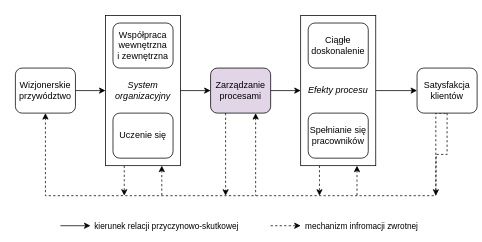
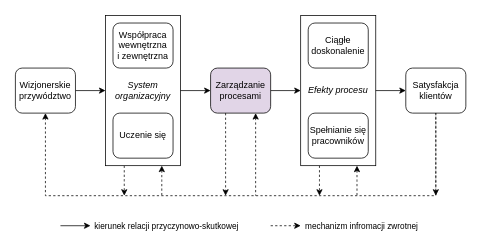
  <mxCell id="0" />
  <mxCell id="1" parent="0" />
  <mxCell id="2" style="edgeStyle=orthogonalEdgeStyle;rounded=0;orthogonalLoop=1;jettySize=auto;html=1;exitX=1;exitY=0.5;exitDx=0;exitDy=0;entryX=0;entryY=0.5;entryDx=0;entryDy=0;" edge="1" parent="1" source="4" target="8"><mxGeometry relative="1" as="geometry" /></mxCell>
  <mxCell id="3" style="edgeStyle=orthogonalEdgeStyle;rounded=0;orthogonalLoop=1;jettySize=auto;html=1;exitX=0.5;exitY=1;exitDx=0;exitDy=0;entryX=0.5;entryY=1;entryDx=0;entryDy=0;startArrow=classic;startFill=1;endArrow=none;endFill=0;dashed=1;" edge="1" parent="1" source="4" target="22"><mxGeometry relative="1" as="geometry"><Array as="points"><mxPoint x="60" y="260" /><mxPoint x="580" y="260" /></Array></mxGeometry></mxCell>
  <mxCell id="4" value="Wizjonerskie przywództwo" style="rounded=1;whiteSpace=wrap;html=1;" vertex="1" parent="1"><mxGeometry x="20" y="90" width="80" height="60" as="geometry" /></mxCell>
  <mxCell id="5" value="" style="group" vertex="1" connectable="0" parent="1"><mxGeometry x="140" y="20" width="100" height="200" as="geometry" /></mxCell>
  <mxCell id="6" style="edgeStyle=orthogonalEdgeStyle;rounded=0;orthogonalLoop=1;jettySize=auto;html=1;exitX=0.75;exitY=1;exitDx=0;exitDy=0;dashed=1;startArrow=classic;startFill=1;endArrow=none;endFill=0;" edge="1" parent="5" source="8"><mxGeometry relative="1" as="geometry"><mxPoint x="75" y="240" as="targetPoint" /></mxGeometry></mxCell>
  <mxCell id="7" style="edgeStyle=orthogonalEdgeStyle;rounded=0;orthogonalLoop=1;jettySize=auto;html=1;exitX=0.25;exitY=1;exitDx=0;exitDy=0;dashed=1;" edge="1" parent="5" source="8"><mxGeometry relative="1" as="geometry"><mxPoint x="25" y="240" as="targetPoint" /></mxGeometry></mxCell>
  <mxCell id="8" value="&lt;i&gt;System organizacyjny&lt;/i&gt;" style="rounded=0;whiteSpace=wrap;html=1;" vertex="1" parent="5"><mxGeometry width="100" height="200" as="geometry" /></mxCell>
  <mxCell id="9" value="Współpraca wewnętrzna&lt;br&gt;i zewnętrzna" style="rounded=1;whiteSpace=wrap;html=1;" vertex="1" parent="5"><mxGeometry x="10" y="10" width="80" height="60" as="geometry" /></mxCell>
  <mxCell id="10" value="Uczenie się" style="rounded=1;whiteSpace=wrap;html=1;" vertex="1" parent="5"><mxGeometry x="10" y="130" width="80" height="60" as="geometry" /></mxCell>
  <mxCell id="11" style="edgeStyle=orthogonalEdgeStyle;rounded=0;orthogonalLoop=1;jettySize=auto;html=1;exitX=1;exitY=0.5;exitDx=0;exitDy=0;entryX=0;entryY=0.5;entryDx=0;entryDy=0;" edge="1" parent="1" source="14" target="18"><mxGeometry relative="1" as="geometry" /></mxCell>
  <mxCell id="12" style="edgeStyle=orthogonalEdgeStyle;rounded=0;orthogonalLoop=1;jettySize=auto;html=1;exitX=0.75;exitY=1;exitDx=0;exitDy=0;startArrow=classic;startFill=1;endArrow=none;endFill=0;dashed=1;" edge="1" parent="1" source="14"><mxGeometry relative="1" as="geometry"><mxPoint x="340" y="260" as="targetPoint" /></mxGeometry></mxCell>
  <mxCell id="13" style="edgeStyle=orthogonalEdgeStyle;rounded=0;orthogonalLoop=1;jettySize=auto;html=1;exitX=0.25;exitY=1;exitDx=0;exitDy=0;dashed=1;" edge="1" parent="1" source="14"><mxGeometry relative="1" as="geometry"><mxPoint x="300" y="260" as="targetPoint" /></mxGeometry></mxCell>
  <mxCell id="14" value="Zarządzanie procesami" style="rounded=1;whiteSpace=wrap;html=1;fillColor=#e1d5e7;" vertex="1" parent="1"><mxGeometry x="280" y="90" width="80" height="60" as="geometry" /></mxCell>
  <mxCell id="15" value="" style="group" vertex="1" connectable="0" parent="1"><mxGeometry x="400" y="20" width="100" height="200" as="geometry" /></mxCell>
  <mxCell id="16" style="edgeStyle=orthogonalEdgeStyle;rounded=0;orthogonalLoop=1;jettySize=auto;html=1;exitX=0.75;exitY=1;exitDx=0;exitDy=0;dashed=1;startArrow=classic;startFill=1;endArrow=none;endFill=0;" edge="1" parent="15" source="18"><mxGeometry relative="1" as="geometry"><mxPoint x="75" y="240" as="targetPoint" /></mxGeometry></mxCell>
  <mxCell id="17" style="edgeStyle=orthogonalEdgeStyle;rounded=0;orthogonalLoop=1;jettySize=auto;html=1;exitX=0.25;exitY=1;exitDx=0;exitDy=0;dashed=1;" edge="1" parent="15" source="18"><mxGeometry relative="1" as="geometry"><mxPoint x="25" y="240" as="targetPoint" /></mxGeometry></mxCell>
  <mxCell id="18" value="&lt;i&gt;Efekty procesu&lt;/i&gt;" style="rounded=0;whiteSpace=wrap;html=1;" vertex="1" parent="15"><mxGeometry width="100" height="200" as="geometry" /></mxCell>
  <mxCell id="19" value="Ciągłe doskonalenie" style="rounded=1;whiteSpace=wrap;html=1;" vertex="1" parent="15"><mxGeometry x="10" y="10" width="80" height="60" as="geometry" /></mxCell>
  <mxCell id="20" value="Spełnianie się pracowników" style="rounded=1;whiteSpace=wrap;html=1;" vertex="1" parent="15"><mxGeometry x="10" y="130" width="80" height="60" as="geometry" /></mxCell>
  <mxCell id="21" style="edgeStyle=orthogonalEdgeStyle;rounded=0;orthogonalLoop=1;jettySize=auto;html=1;exitX=0.5;exitY=1;exitDx=0;exitDy=0;dashed=1;" edge="1" parent="1" source="22"><mxGeometry relative="1" as="geometry"><mxPoint x="580" y="260" as="targetPoint" /></mxGeometry></mxCell>
- <mxCell id="22" value="Satysfakcja klientów" style="rounded=1;whiteSpace=wrap;html=1;" vertex="1" parent="1"><mxGeometry x="555" y="90" width="80" height="60" as="geometry" /></mxCell>
+ <mxCell id="22" value="Satysfakcja klientów" style="rounded=1;whiteSpace=wrap;html=1;" vertex="1" parent="1"><mxGeometry x="540" y="90" width="80" height="60" as="geometry" /></mxCell>
  <mxCell id="23" style="edgeStyle=orthogonalEdgeStyle;rounded=0;orthogonalLoop=1;jettySize=auto;html=1;exitX=1;exitY=0.5;exitDx=0;exitDy=0;entryX=0;entryY=0.5;entryDx=0;entryDy=0;" edge="1" parent="1" source="8" target="14"><mxGeometry relative="1" as="geometry" /></mxCell>
  <mxCell id="24" style="edgeStyle=orthogonalEdgeStyle;rounded=0;orthogonalLoop=1;jettySize=auto;html=1;exitX=1;exitY=0.5;exitDx=0;exitDy=0;" edge="1" parent="1" source="18" target="22"><mxGeometry relative="1" as="geometry" /></mxCell>
  <mxCell id="25" value="" style="endArrow=classic;html=1;rounded=0;dashed=1;" edge="1" parent="1"><mxGeometry width="50" height="50" relative="1" as="geometry"><mxPoint x="360" y="300" as="sourcePoint" /><mxPoint x="400" y="300" as="targetPoint" /><Array as="points"><mxPoint x="360" y="300" /></Array></mxGeometry></mxCell>
  <mxCell id="26" value="mechanizm infromacji zwrotnej" style="edgeLabel;html=1;align=center;verticalAlign=middle;resizable=0;points=[];" vertex="1" connectable="0" parent="25"><mxGeometry relative="1" as="geometry"><mxPoint x="100" as="offset" /></mxGeometry></mxCell>
  <mxCell id="27" value="" style="endArrow=classic;html=1;rounded=0;" edge="1" parent="1"><mxGeometry width="50" height="50" relative="1" as="geometry"><mxPoint x="80" y="300" as="sourcePoint" /><mxPoint x="120" y="300" as="targetPoint" /></mxGeometry></mxCell>
  <mxCell id="28" value="kierunek relacji przyczynowo-skutkowej" style="edgeLabel;html=1;align=center;verticalAlign=middle;resizable=0;points=[];" vertex="1" connectable="0" parent="27"><mxGeometry relative="1" as="geometry"><mxPoint x="120" as="offset" /></mxGeometry></mxCell>
